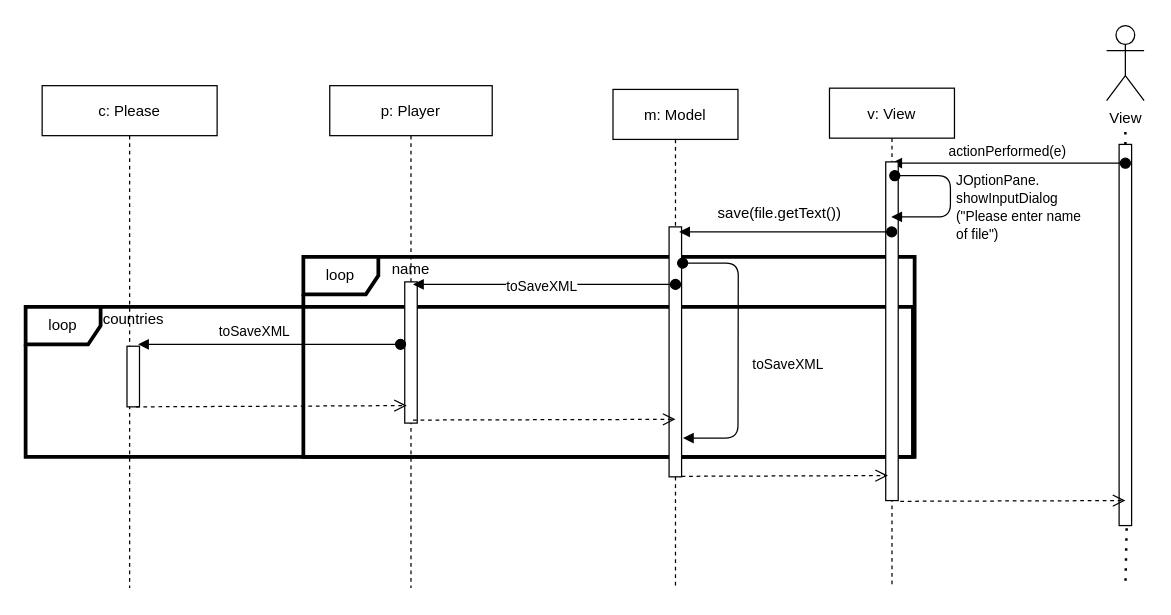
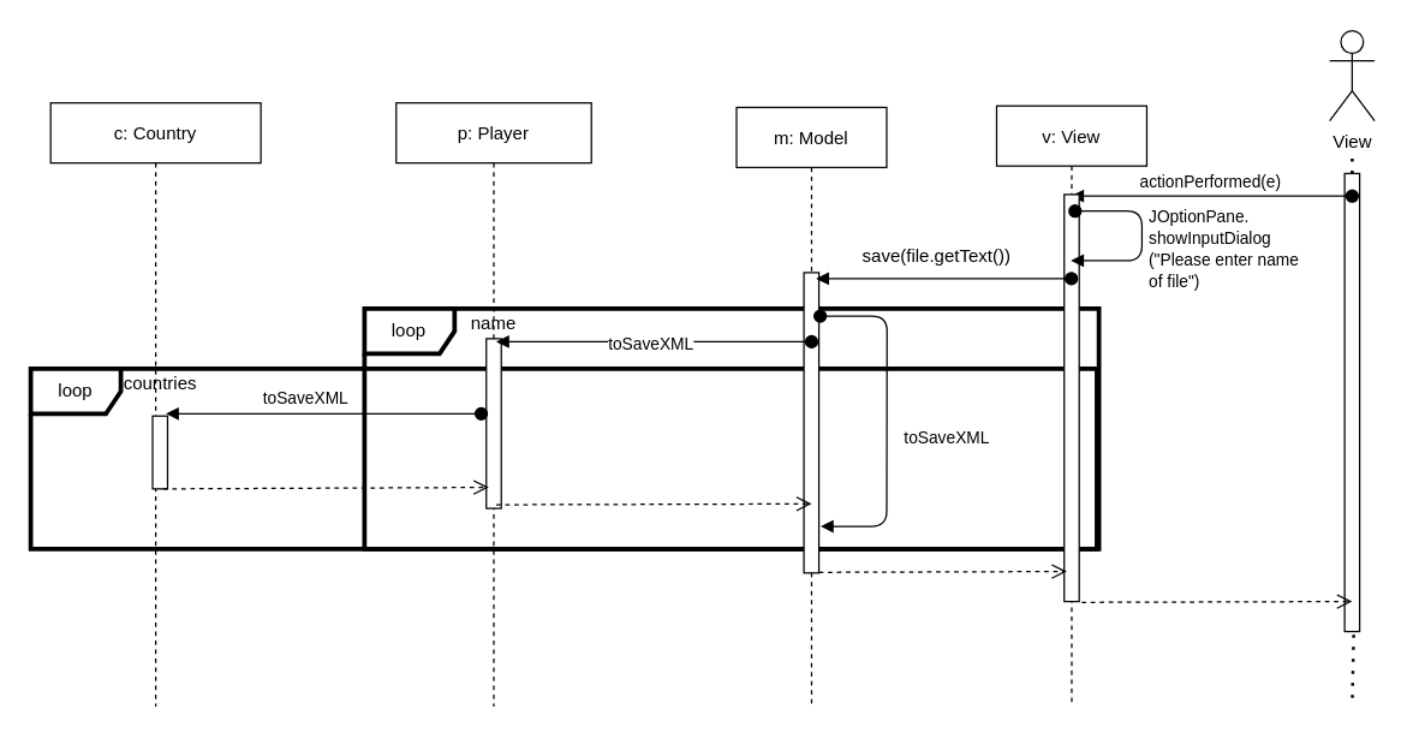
  <mxCell id="0" />
  <mxCell id="1" parent="0" />
  <mxCell id="2" value="loop" style="shape=umlFrame;whiteSpace=wrap;html=1;strokeWidth=3;" vertex="1" parent="1"><mxGeometry x="20" y="245.08" width="710" height="119.92" as="geometry" /></mxCell>
  <mxCell id="3" value="loop" style="shape=umlFrame;whiteSpace=wrap;html=1;strokeWidth=3;" vertex="1" parent="1"><mxGeometry x="242.24" y="205" width="489.12" height="160" as="geometry" /></mxCell>
  <mxCell id="4" value="p: Player" style="shape=umlLifeline;perimeter=lifelinePerimeter;container=1;collapsible=0;recursiveResize=0;rounded=0;shadow=0;strokeWidth=1;" vertex="1" parent="1"><mxGeometry x="263.36" y="68" width="130" height="402" as="geometry" /></mxCell>
  <mxCell id="5" value="" style="points=[];perimeter=orthogonalPerimeter;rounded=0;shadow=0;strokeWidth=1;" vertex="1" parent="4"><mxGeometry x="60" y="157" width="10" height="113" as="geometry" /></mxCell>
  <mxCell id="6" value="m: Model" style="shape=umlLifeline;perimeter=lifelinePerimeter;container=1;collapsible=0;recursiveResize=0;rounded=0;shadow=0;strokeWidth=1;" vertex="1" parent="1"><mxGeometry x="490" y="71" width="100" height="399" as="geometry" /></mxCell>
  <mxCell id="7" value="" style="points=[];perimeter=orthogonalPerimeter;rounded=0;shadow=0;strokeWidth=1;" vertex="1" parent="6"><mxGeometry x="44.88" y="110" width="10" height="200" as="geometry" /></mxCell>
  <mxCell id="8" value="View" style="shape=umlActor;verticalLabelPosition=bottom;verticalAlign=top;html=1;" vertex="1" parent="1"><mxGeometry x="884.98" y="20" width="30" height="60" as="geometry" /></mxCell>
  <mxCell id="9" value="" style="endArrow=none;dashed=1;html=1;dashPattern=1 3;strokeWidth=2;" edge="1" parent="1" source="10"><mxGeometry width="50" height="50" relative="1" as="geometry"><mxPoint x="899.98" y="511" as="sourcePoint" /><mxPoint x="900" y="105" as="targetPoint" /></mxGeometry></mxCell>
  <mxCell id="10" value="" style="points=[];perimeter=orthogonalPerimeter;rounded=0;shadow=0;strokeWidth=1;" vertex="1" parent="1"><mxGeometry x="894.98" y="115" width="10" height="305" as="geometry" /></mxCell>
  <mxCell id="11" value="" style="endArrow=none;dashed=1;html=1;dashPattern=1 3;strokeWidth=2;exitX=0.602;exitY=1.007;exitDx=0;exitDy=0;exitPerimeter=0;" edge="1" parent="1" source="10"><mxGeometry width="50" height="50" relative="1" as="geometry"><mxPoint x="899.98" y="1050" as="sourcePoint" /><mxPoint x="900" y="470" as="targetPoint" /><Array as="points" /></mxGeometry></mxCell>
  <mxCell id="12" value="actionPerformed(e)" style="verticalAlign=bottom;startArrow=oval;endArrow=block;startSize=8;shadow=0;strokeWidth=1;" edge="1" parent="1"><mxGeometry relative="1" as="geometry"><mxPoint x="900" y="130" as="sourcePoint" /><mxPoint x="712.73" y="130" as="targetPoint" /></mxGeometry></mxCell>
  <mxCell id="13" value="v: View" style="shape=umlLifeline;perimeter=lifelinePerimeter;container=1;collapsible=0;recursiveResize=0;rounded=0;shadow=0;strokeWidth=1;" vertex="1" parent="1"><mxGeometry x="663.23" y="70" width="100" height="400" as="geometry" /></mxCell>
  <mxCell id="14" value="" style="points=[];perimeter=orthogonalPerimeter;rounded=0;shadow=0;strokeWidth=1;" vertex="1" parent="13"><mxGeometry x="45" y="59" width="10" height="271" as="geometry" /></mxCell>
  <mxCell id="15" value="" style="html=1;verticalAlign=bottom;endArrow=open;dashed=1;endSize=8;" edge="1" parent="13"><mxGeometry x="-0.06" relative="1" as="geometry"><mxPoint x="-118.35" y="310.58" as="sourcePoint" /><mxPoint x="46.77" y="310" as="targetPoint" /><mxPoint as="offset" /><Array as="points" /></mxGeometry></mxCell>
  <mxCell id="16" value="" style="verticalAlign=bottom;startArrow=oval;endArrow=block;startSize=8;shadow=0;strokeWidth=1;" edge="1" parent="1"><mxGeometry relative="1" as="geometry"><mxPoint x="713" y="185" as="sourcePoint" /><mxPoint x="543" y="185" as="targetPoint" /></mxGeometry></mxCell>
  <mxCell id="17" value="" style="verticalAlign=bottom;startArrow=oval;endArrow=block;startSize=8;shadow=0;strokeWidth=1;" edge="1" parent="1"><mxGeometry relative="1" as="geometry"><mxPoint x="540" y="227" as="sourcePoint" /><mxPoint x="330" y="227" as="targetPoint" /></mxGeometry></mxCell>
- <mxCell id="18" value="c: Please" style="shape=umlLifeline;perimeter=lifelinePerimeter;container=0;collapsible=0;recursiveResize=0;rounded=0;shadow=0;strokeWidth=1;" vertex="1" parent="1"><mxGeometry x="33.23" y="68" width="140" height="402" as="geometry" /></mxCell>
+ <mxCell id="18" value="c: Country" style="shape=umlLifeline;perimeter=lifelinePerimeter;container=0;collapsible=0;recursiveResize=0;rounded=0;shadow=0;strokeWidth=1;" vertex="1" parent="1"><mxGeometry x="33.23" y="68" width="140" height="402" as="geometry" /></mxCell>
  <mxCell id="19" value="&lt;span style=&quot;color: rgb(0 , 0 , 0) ; font-family: &amp;#34;helvetica&amp;#34; ; font-size: 11px ; font-style: normal ; font-weight: 400 ; letter-spacing: normal ; text-align: center ; text-indent: 0px ; text-transform: none ; word-spacing: 0px ; background-color: rgb(255 , 255 , 255) ; display: inline ; float: none&quot;&gt;toSaveXML&lt;/span&gt;" style="text;whiteSpace=wrap;html=1;" vertex="1" parent="1"><mxGeometry x="600" y="276.5" width="59.64" height="30" as="geometry" /></mxCell>
  <mxCell id="20" value="" style="verticalAlign=bottom;startArrow=oval;endArrow=block;startSize=8;shadow=0;strokeWidth=1;" edge="1" parent="1" target="13"><mxGeometry relative="1" as="geometry"><mxPoint x="715.48" y="140" as="sourcePoint" /><mxPoint x="770" y="185" as="targetPoint" /><Array as="points"><mxPoint x="760" y="140" /><mxPoint x="760" y="173" /></Array></mxGeometry></mxCell>
  <mxCell id="21" value="save(file.getText())" style="text;html=1;align=center;verticalAlign=middle;resizable=0;points=[];autosize=1;" vertex="1" parent="1"><mxGeometry x="553.24" y="160" width="140" height="20" as="geometry" /></mxCell>
  <mxCell id="22" value="&lt;span style=&quot;color: rgb(0 , 0 , 0) ; font-family: &amp;#34;helvetica&amp;#34; ; font-size: 11px ; font-style: normal ; font-weight: 400 ; letter-spacing: normal ; text-align: center ; text-indent: 0px ; text-transform: none ; word-spacing: 0px ; background-color: rgb(255 , 255 , 255) ; display: inline ; float: none&quot;&gt;JOptionPane.&lt;br&gt;showInputDialog&lt;br&gt;(&quot;Please enter name of file&quot;)&lt;/span&gt;" style="text;whiteSpace=wrap;html=1;" vertex="1" parent="1"><mxGeometry x="763.23" y="130" width="106.77" height="30" as="geometry" /></mxCell>
  <mxCell id="23" value="" style="verticalAlign=bottom;startArrow=oval;endArrow=block;startSize=8;shadow=0;strokeWidth=1;" edge="1" parent="1"><mxGeometry relative="1" as="geometry"><mxPoint x="545.73" y="210" as="sourcePoint" /><mxPoint x="546" y="350" as="targetPoint" /><Array as="points"><mxPoint x="590.25" y="210" /><mxPoint x="590" y="350" /></Array></mxGeometry></mxCell>
  <mxCell id="24" value="name" style="text;html=1;align=center;verticalAlign=middle;resizable=0;points=[];autosize=1;" vertex="1" parent="1"><mxGeometry x="303.36" y="205" width="50" height="20" as="geometry" /></mxCell>
  <mxCell id="25" value="countries" style="text;html=1;align=center;verticalAlign=middle;resizable=0;points=[];autosize=1;" vertex="1" parent="1"><mxGeometry x="76.12" y="245.08" width="60" height="20" as="geometry" /></mxCell>
  <mxCell id="26" value="" style="verticalAlign=bottom;startArrow=oval;endArrow=block;startSize=8;shadow=0;strokeWidth=1;" edge="1" parent="1"><mxGeometry relative="1" as="geometry"><mxPoint x="320" y="275" as="sourcePoint" /><mxPoint x="110" y="275" as="targetPoint" /></mxGeometry></mxCell>
  <mxCell id="27" value="" style="points=[];perimeter=orthogonalPerimeter;rounded=0;shadow=0;strokeWidth=1;" vertex="1" parent="1"><mxGeometry x="101.12" y="276.5" width="10" height="48.5" as="geometry" /></mxCell>
  <mxCell id="28" value="&lt;span style=&quot;color: rgb(0 , 0 , 0) ; font-family: &amp;#34;helvetica&amp;#34; ; font-size: 11px ; font-style: normal ; font-weight: 400 ; letter-spacing: normal ; text-align: center ; text-indent: 0px ; text-transform: none ; word-spacing: 0px ; background-color: rgb(255 , 255 , 255) ; display: inline ; float: none&quot;&gt;toSaveXML&lt;/span&gt;" style="text;whiteSpace=wrap;html=1;" vertex="1" parent="1"><mxGeometry x="173.23" y="250.5" width="59.64" height="30" as="geometry" /></mxCell>
  <mxCell id="29" value="" style="html=1;verticalAlign=bottom;endArrow=open;dashed=1;endSize=8;" edge="1" parent="1"><mxGeometry x="-0.06" relative="1" as="geometry"><mxPoint x="108.24" y="325" as="sourcePoint" /><mxPoint x="325" y="324" as="targetPoint" /><mxPoint as="offset" /><Array as="points" /></mxGeometry></mxCell>
  <mxCell id="30" value="" style="html=1;verticalAlign=bottom;endArrow=open;dashed=1;endSize=8;" edge="1" parent="1"><mxGeometry x="-0.06" relative="1" as="geometry"><mxPoint x="330" y="335.58" as="sourcePoint" /><mxPoint x="540" y="335" as="targetPoint" /><mxPoint as="offset" /><Array as="points" /></mxGeometry></mxCell>
  <mxCell id="31" value="&lt;span style=&quot;color: rgb(0 , 0 , 0) ; font-family: &amp;#34;helvetica&amp;#34; ; font-size: 11px ; font-style: normal ; font-weight: 400 ; letter-spacing: normal ; text-align: center ; text-indent: 0px ; text-transform: none ; word-spacing: 0px ; background-color: rgb(255 , 255 , 255) ; display: inline ; float: none&quot;&gt;toSaveXML&lt;/span&gt;" style="text;whiteSpace=wrap;html=1;" vertex="1" parent="1"><mxGeometry x="403.36" y="215" width="59.64" height="30" as="geometry" /></mxCell>
  <mxCell id="32" value="" style="html=1;verticalAlign=bottom;endArrow=open;dashed=1;endSize=8;" edge="1" parent="1"><mxGeometry x="-0.06" relative="1" as="geometry"><mxPoint x="719.86" y="400.58" as="sourcePoint" /><mxPoint x="900" y="400" as="targetPoint" /><mxPoint as="offset" /><Array as="points" /></mxGeometry></mxCell>
